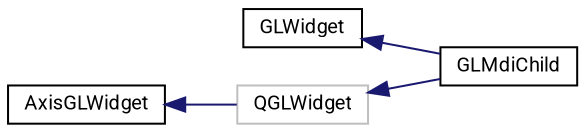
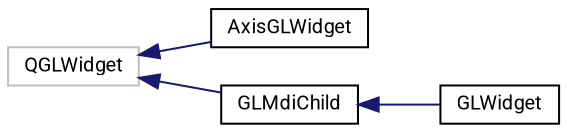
  digraph {
    fontname=Roboto
    rankdir=LR
    node [color=black fillcolor=white fontname=Roboto fontsize=10 shape=record style=filled]
    edge [color=midnightblue dir=back fontname=Roboto fontsize=10 labelfontname=Helvetica labelfontsize=10 style=solid]
    n1 [color=grey75 height=0.2 label=QGLWidget width=0.4]
    n2 [height=0.2 label=AxisGLWidget width=0.4]
    n3 [height=0.2 label=GLMdiChild width=0.4]
    n4 [height=0.2 label=GLWidget width=0.4]
-   n2 -> n1
+   n1 -> n2
    n1 -> n3
-   n4 -> n3
+   n3 -> n4
  }
